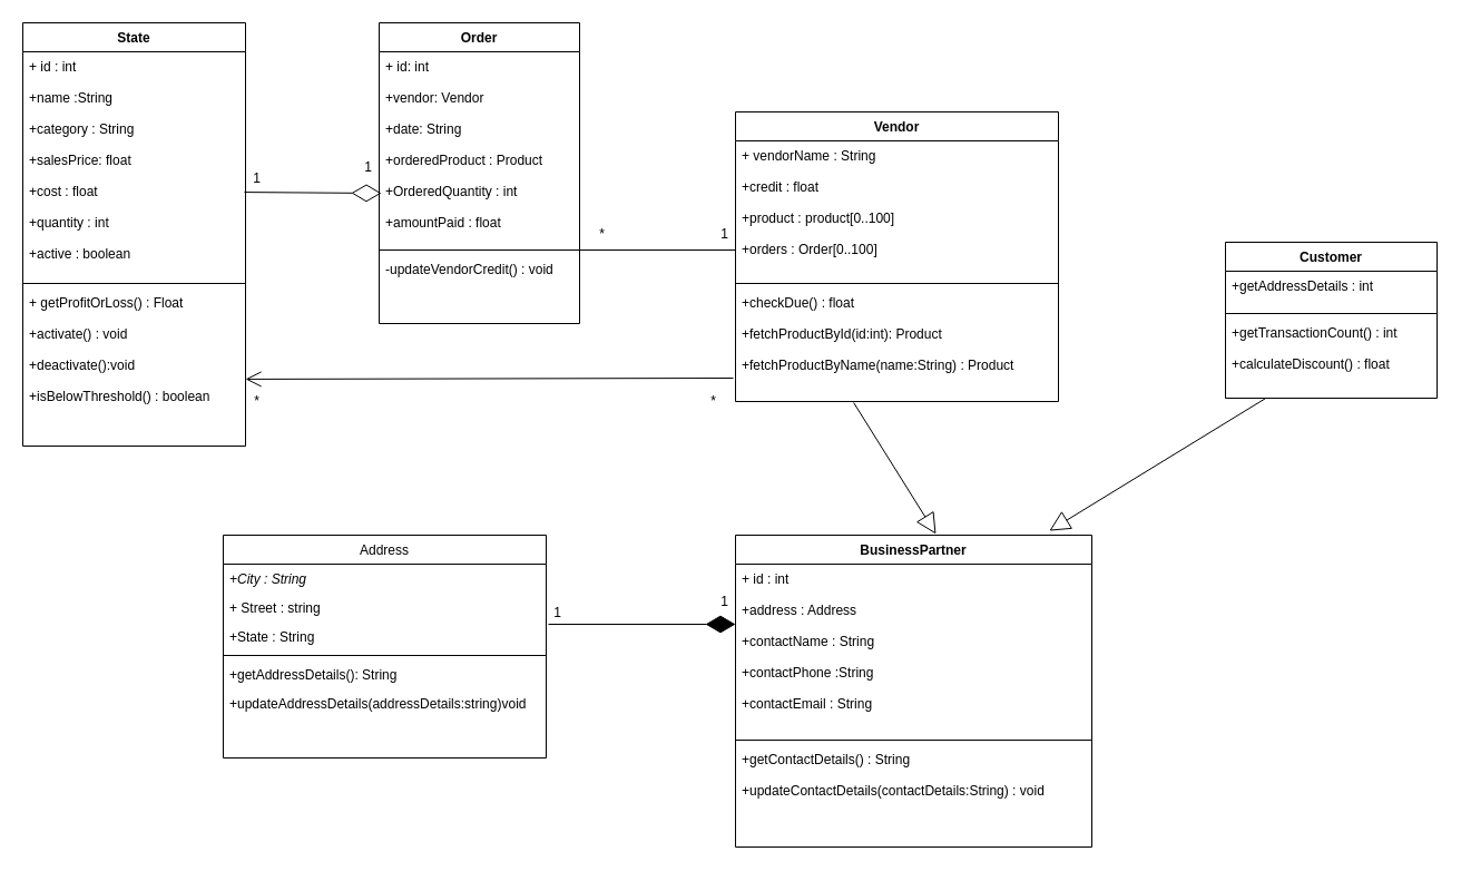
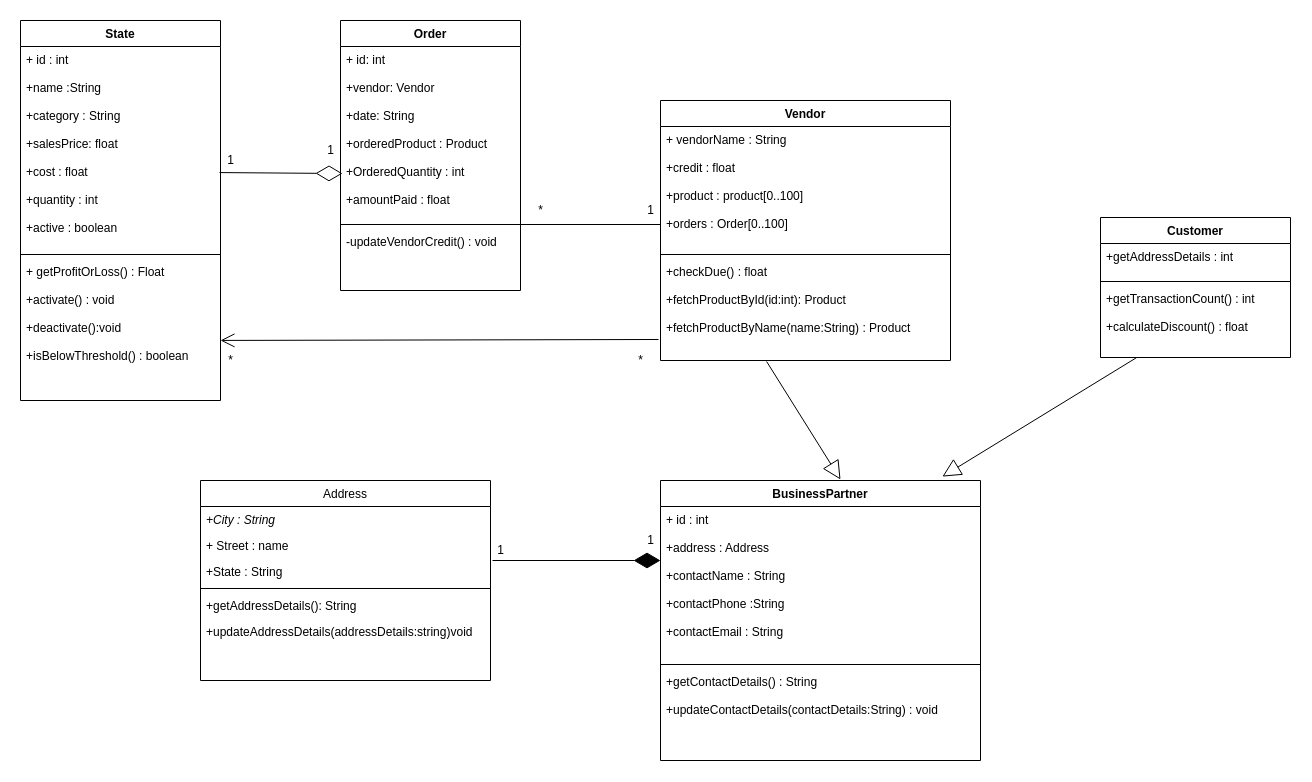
  <mxCell id="0" />
  <mxCell id="1" parent="0" />
  <mxCell id="2" value="Address" style="swimlane;fontStyle=0;align=center;verticalAlign=top;childLayout=stackLayout;horizontal=1;startSize=26;horizontalStack=0;resizeParent=1;resizeLast=0;collapsible=1;marginBottom=0;rounded=0;shadow=0;strokeWidth=1;" parent="1" vertex="1"><mxGeometry x="200" y="480" width="290" height="200" as="geometry"><mxRectangle x="550" y="140" width="160" height="26" as="alternateBounds" /></mxGeometry></mxCell>
  <mxCell id="3" value="+City : String" style="text;align=left;verticalAlign=top;spacingLeft=4;spacingRight=4;overflow=hidden;rotatable=0;points=[[0,0.5],[1,0.5]];portConstraint=eastwest;rounded=0;shadow=0;html=0;fontStyle=2" parent="2" vertex="1"><mxGeometry y="26" width="290" height="26" as="geometry" /></mxCell>
- <mxCell id="4" value="+ Street : string" style="text;align=left;verticalAlign=top;spacingLeft=4;spacingRight=4;overflow=hidden;rotatable=0;points=[[0,0.5],[1,0.5]];portConstraint=eastwest;" parent="2" vertex="1"><mxGeometry y="52" width="290" height="26" as="geometry" /></mxCell>
+ <mxCell id="4" value="+ Street : name" style="text;align=left;verticalAlign=top;spacingLeft=4;spacingRight=4;overflow=hidden;rotatable=0;points=[[0,0.5],[1,0.5]];portConstraint=eastwest;" parent="2" vertex="1"><mxGeometry y="52" width="290" height="26" as="geometry" /></mxCell>
  <mxCell id="5" value="+State : String" style="text;align=left;verticalAlign=top;spacingLeft=4;spacingRight=4;overflow=hidden;rotatable=0;points=[[0,0.5],[1,0.5]];portConstraint=eastwest;rounded=0;shadow=0;html=0;" parent="2" vertex="1"><mxGeometry y="78" width="290" height="26" as="geometry" /></mxCell>
  <mxCell id="6" value="" style="line;html=1;strokeWidth=1;align=left;verticalAlign=middle;spacingTop=-1;spacingLeft=3;spacingRight=3;rotatable=0;labelPosition=right;points=[];portConstraint=eastwest;" parent="2" vertex="1"><mxGeometry y="104" width="290" height="8" as="geometry" /></mxCell>
  <mxCell id="7" value="+getAddressDetails(): String" style="text;align=left;verticalAlign=top;spacingLeft=4;spacingRight=4;overflow=hidden;rotatable=0;points=[[0,0.5],[1,0.5]];portConstraint=eastwest;" parent="2" vertex="1"><mxGeometry y="112" width="290" height="26" as="geometry" /></mxCell>
  <mxCell id="8" value="+updateAddressDetails(addressDetails:string)void&#10;" style="text;align=left;verticalAlign=top;spacingLeft=4;spacingRight=4;overflow=hidden;rotatable=0;points=[[0,0.5],[1,0.5]];portConstraint=eastwest;" parent="2" vertex="1"><mxGeometry y="138" width="290" height="26" as="geometry" /></mxCell>
  <mxCell id="9" value="Vendor" style="swimlane;fontStyle=1;align=center;verticalAlign=top;childLayout=stackLayout;horizontal=1;startSize=26;horizontalStack=0;resizeParent=1;resizeParentMax=0;resizeLast=0;collapsible=1;marginBottom=0;fontColor=none;" vertex="1" parent="1"><mxGeometry x="660" y="100" width="290" height="260" as="geometry" /></mxCell>
  <mxCell id="10" value="+ vendorName : String&#10;&#10;+credit : float&#10;&#10;+product : product[0..100]&#10;&#10;+orders : Order[0..100]&#10;&#10;" style="text;strokeColor=none;fillColor=none;align=left;verticalAlign=top;spacingLeft=4;spacingRight=4;overflow=hidden;rotatable=0;points=[[0,0.5],[1,0.5]];portConstraint=eastwest;" vertex="1" parent="9"><mxGeometry y="26" width="290" height="124" as="geometry" /></mxCell>
  <mxCell id="11" value="" style="line;strokeWidth=1;fillColor=none;align=left;verticalAlign=middle;spacingTop=-1;spacingLeft=3;spacingRight=3;rotatable=0;labelPosition=right;points=[];portConstraint=eastwest;" vertex="1" parent="9"><mxGeometry y="150" width="290" height="8" as="geometry" /></mxCell>
  <mxCell id="12" value="+checkDue() : float&#10;&#10;+fetchProductById(id:int): Product&#10;&#10;+fetchProductByName(name:String) : Product" style="text;strokeColor=none;fillColor=none;align=left;verticalAlign=top;spacingLeft=4;spacingRight=4;overflow=hidden;rotatable=0;points=[[0,0.5],[1,0.5]];portConstraint=eastwest;" vertex="1" parent="9"><mxGeometry y="158" width="290" height="102" as="geometry" /></mxCell>
  <mxCell id="13" value="Order" style="swimlane;fontStyle=1;align=center;verticalAlign=top;childLayout=stackLayout;horizontal=1;startSize=26;horizontalStack=0;resizeParent=1;resizeParentMax=0;resizeLast=0;collapsible=1;marginBottom=0;fontColor=none;" vertex="1" parent="1"><mxGeometry x="340" y="20" width="180" height="270" as="geometry" /></mxCell>
  <mxCell id="14" value="+ id: int&#10;&#10;+vendor: Vendor&#10;&#10;+date: String&#10;&#10;+orderedProduct : Product&#10;&#10;+OrderedQuantity : int&#10;&#10;+amountPaid : float&#10;&#10;&#10;" style="text;strokeColor=none;fillColor=none;align=left;verticalAlign=top;spacingLeft=4;spacingRight=4;overflow=hidden;rotatable=0;points=[[0,0.5],[1,0.5]];portConstraint=eastwest;" vertex="1" parent="13"><mxGeometry y="26" width="180" height="174" as="geometry" /></mxCell>
  <mxCell id="15" value="" style="line;strokeWidth=1;fillColor=none;align=left;verticalAlign=middle;spacingTop=-1;spacingLeft=3;spacingRight=3;rotatable=0;labelPosition=right;points=[];portConstraint=eastwest;" vertex="1" parent="13"><mxGeometry y="200" width="180" height="8" as="geometry" /></mxCell>
  <mxCell id="16" value="-updateVendorCredit() : void" style="text;strokeColor=none;fillColor=none;align=left;verticalAlign=top;spacingLeft=4;spacingRight=4;overflow=hidden;rotatable=0;points=[[0,0.5],[1,0.5]];portConstraint=eastwest;" vertex="1" parent="13"><mxGeometry y="208" width="180" height="62" as="geometry" /></mxCell>
  <mxCell id="17" value="State" style="swimlane;fontStyle=1;align=center;verticalAlign=top;childLayout=stackLayout;horizontal=1;startSize=26;horizontalStack=0;resizeParent=1;resizeParentMax=0;resizeLast=0;collapsible=1;marginBottom=0;fontColor=none;" vertex="1" parent="1"><mxGeometry x="20" y="20" width="200" height="380" as="geometry" /></mxCell>
  <mxCell id="18" value="+ id : int&#10;&#10;+name :String&#10;&#10;+category : String&#10;&#10;+salesPrice: float&#10;&#10;+cost : float&#10;&#10;+quantity : int&#10;&#10;+active : boolean&#10;&#10;&#10;" style="text;strokeColor=none;fillColor=none;align=left;verticalAlign=top;spacingLeft=4;spacingRight=4;overflow=hidden;rotatable=0;points=[[0,0.5],[1,0.5]];portConstraint=eastwest;" vertex="1" parent="17"><mxGeometry y="26" width="200" height="204" as="geometry" /></mxCell>
  <mxCell id="19" value="" style="line;strokeWidth=1;fillColor=none;align=left;verticalAlign=middle;spacingTop=-1;spacingLeft=3;spacingRight=3;rotatable=0;labelPosition=right;points=[];portConstraint=eastwest;" vertex="1" parent="17"><mxGeometry y="230" width="200" height="8" as="geometry" /></mxCell>
  <mxCell id="20" value="+ getProfitOrLoss() : Float&#10;&#10;+activate() : void&#10;&#10;+deactivate():void&#10;&#10;+isBelowThreshold() : boolean&#10;" style="text;strokeColor=none;fillColor=none;align=left;verticalAlign=top;spacingLeft=4;spacingRight=4;overflow=hidden;rotatable=0;points=[[0,0.5],[1,0.5]];portConstraint=eastwest;" vertex="1" parent="17"><mxGeometry y="238" width="200" height="142" as="geometry" /></mxCell>
  <mxCell id="21" value="BusinessPartner" style="swimlane;fontStyle=1;align=center;verticalAlign=top;childLayout=stackLayout;horizontal=1;startSize=26;horizontalStack=0;resizeParent=1;resizeParentMax=0;resizeLast=0;collapsible=1;marginBottom=0;fontColor=none;" vertex="1" parent="1"><mxGeometry x="660" y="480" width="320" height="280" as="geometry" /></mxCell>
  <mxCell id="22" value="+ id : int&#10;&#10;+address : Address&#10;&#10;+contactName : String&#10;&#10;+contactPhone :String&#10;&#10;+contactEmail : String&#10;&#10;&#10;&#10;&#10;" style="text;strokeColor=none;fillColor=none;align=left;verticalAlign=top;spacingLeft=4;spacingRight=4;overflow=hidden;rotatable=0;points=[[0,0.5],[1,0.5]];portConstraint=eastwest;" vertex="1" parent="21"><mxGeometry y="26" width="320" height="154" as="geometry" /></mxCell>
  <mxCell id="23" value="" style="line;strokeWidth=1;fillColor=none;align=left;verticalAlign=middle;spacingTop=-1;spacingLeft=3;spacingRight=3;rotatable=0;labelPosition=right;points=[];portConstraint=eastwest;" vertex="1" parent="21"><mxGeometry y="180" width="320" height="8" as="geometry" /></mxCell>
  <mxCell id="24" value="+getContactDetails() : String&#10;&#10;+updateContactDetails(contactDetails:String) : void&#10;" style="text;strokeColor=none;fillColor=none;align=left;verticalAlign=top;spacingLeft=4;spacingRight=4;overflow=hidden;rotatable=0;points=[[0,0.5],[1,0.5]];portConstraint=eastwest;" vertex="1" parent="21"><mxGeometry y="188" width="320" height="92" as="geometry" /></mxCell>
  <mxCell id="25" value="" style="endArrow=diamondThin;endFill=1;endSize=24;html=1;fontColor=none;strokeColor=#FFFFFF;" edge="1" parent="1"><mxGeometry width="160" relative="1" as="geometry"><mxPoint x="300" y="310" as="sourcePoint" /><mxPoint x="460" y="310" as="targetPoint" /></mxGeometry></mxCell>
  <mxCell id="26" value="Customer" style="swimlane;fontStyle=1;align=center;verticalAlign=top;childLayout=stackLayout;horizontal=1;startSize=26;horizontalStack=0;resizeParent=1;resizeParentMax=0;resizeLast=0;collapsible=1;marginBottom=0;fontColor=none;" vertex="1" parent="1"><mxGeometry x="1100" y="217" width="190" height="140" as="geometry" /></mxCell>
  <mxCell id="27" value="+getAddressDetails : int&#10;&#10;&#10;" style="text;strokeColor=none;fillColor=none;align=left;verticalAlign=top;spacingLeft=4;spacingRight=4;overflow=hidden;rotatable=0;points=[[0,0.5],[1,0.5]];portConstraint=eastwest;" vertex="1" parent="26"><mxGeometry y="26" width="190" height="34" as="geometry" /></mxCell>
  <mxCell id="28" value="" style="line;strokeWidth=1;fillColor=none;align=left;verticalAlign=middle;spacingTop=-1;spacingLeft=3;spacingRight=3;rotatable=0;labelPosition=right;points=[];portConstraint=eastwest;" vertex="1" parent="26"><mxGeometry y="60" width="190" height="8" as="geometry" /></mxCell>
  <mxCell id="29" value="+getTransactionCount() : int&#10;&#10;+calculateDiscount() : float&#10;" style="text;strokeColor=none;fillColor=none;align=left;verticalAlign=top;spacingLeft=4;spacingRight=4;overflow=hidden;rotatable=0;points=[[0,0.5],[1,0.5]];portConstraint=eastwest;" vertex="1" parent="26"><mxGeometry y="68" width="190" height="72" as="geometry" /></mxCell>
  <mxCell id="30" value="" style="endArrow=diamondThin;endFill=1;endSize=24;html=1;fontColor=none;strokeColor=#000000;exitX=1.007;exitY=0.077;exitDx=0;exitDy=0;exitPerimeter=0;" edge="1" parent="1" source="5"><mxGeometry width="160" relative="1" as="geometry"><mxPoint x="500" y="560" as="sourcePoint" /><mxPoint x="660" y="560" as="targetPoint" /></mxGeometry></mxCell>
  <mxCell id="31" value="1" style="text;html=1;align=center;verticalAlign=middle;resizable=0;points=[];autosize=1;strokeColor=none;fontColor=none;" vertex="1" parent="1"><mxGeometry x="490" y="540" width="20" height="20" as="geometry" /></mxCell>
  <mxCell id="32" value="1" style="text;html=1;align=center;verticalAlign=middle;resizable=0;points=[];autosize=1;strokeColor=none;fontColor=none;" vertex="1" parent="1"><mxGeometry x="640" y="530" width="20" height="20" as="geometry" /></mxCell>
  <mxCell id="33" value="" style="endArrow=block;endSize=16;endFill=0;html=1;fontColor=none;strokeColor=#000000;exitX=0.366;exitY=1.01;exitDx=0;exitDy=0;exitPerimeter=0;" edge="1" parent="1" source="12"><mxGeometry width="160" relative="1" as="geometry"><mxPoint x="770" y="370" as="sourcePoint" /><mxPoint x="840" y="479" as="targetPoint" /></mxGeometry></mxCell>
  <mxCell id="34" value="" style="endArrow=block;endSize=16;endFill=0;html=1;fontColor=none;strokeColor=#000000;entryX=0.881;entryY=-0.014;entryDx=0;entryDy=0;entryPerimeter=0;" edge="1" parent="1" source="29" target="21"><mxGeometry width="160" relative="1" as="geometry"><mxPoint x="790" y="470" as="sourcePoint" /><mxPoint x="950" y="470" as="targetPoint" /></mxGeometry></mxCell>
  <mxCell id="35" value="" style="endArrow=diamondThin;endFill=0;endSize=24;html=1;fontColor=none;strokeColor=#000000;entryX=0.011;entryY=0.73;entryDx=0;entryDy=0;entryPerimeter=0;exitX=0.995;exitY=0.618;exitDx=0;exitDy=0;exitPerimeter=0;" edge="1" parent="1" source="18" target="14"><mxGeometry width="160" relative="1" as="geometry"><mxPoint x="380" y="220" as="sourcePoint" /><mxPoint x="540" y="220" as="targetPoint" /></mxGeometry></mxCell>
  <mxCell id="36" value="1" style="text;html=1;align=center;verticalAlign=middle;resizable=0;points=[];autosize=1;strokeColor=none;fontColor=none;" vertex="1" parent="1"><mxGeometry x="320" y="140" width="20" height="20" as="geometry" /></mxCell>
  <mxCell id="37" value="1" style="text;html=1;align=center;verticalAlign=middle;resizable=0;points=[];autosize=1;strokeColor=none;fontColor=none;" vertex="1" parent="1"><mxGeometry x="220" y="150" width="20" height="20" as="geometry" /></mxCell>
  <mxCell id="38" value="" style="line;strokeWidth=1;fillColor=none;align=left;verticalAlign=middle;spacingTop=-1;spacingLeft=3;spacingRight=3;rotatable=0;labelPosition=right;points=[];portConstraint=eastwest;fontColor=none;" vertex="1" parent="1"><mxGeometry x="520" y="220" width="140" height="8" as="geometry" /></mxCell>
  <mxCell id="39" value="*" style="text;html=1;align=center;verticalAlign=middle;resizable=0;points=[];autosize=1;strokeColor=none;fontColor=none;" vertex="1" parent="1"><mxGeometry x="530" y="200" width="20" height="20" as="geometry" /></mxCell>
  <mxCell id="40" value="1" style="text;html=1;align=center;verticalAlign=middle;resizable=0;points=[];autosize=1;strokeColor=none;fontColor=none;" vertex="1" parent="1"><mxGeometry x="640" y="200" width="20" height="20" as="geometry" /></mxCell>
  <mxCell id="41" value="" style="endArrow=open;endFill=1;endSize=12;html=1;fontColor=none;strokeColor=#000000;entryX=1;entryY=0.577;entryDx=0;entryDy=0;entryPerimeter=0;exitX=-0.007;exitY=0.794;exitDx=0;exitDy=0;exitPerimeter=0;" edge="1" parent="1" source="12" target="20"><mxGeometry width="160" relative="1" as="geometry"><mxPoint x="380" y="220" as="sourcePoint" /><mxPoint x="540" y="220" as="targetPoint" /></mxGeometry></mxCell>
  <mxCell id="42" value="*" style="text;html=1;align=center;verticalAlign=middle;resizable=0;points=[];autosize=1;strokeColor=none;fontColor=none;" vertex="1" parent="1"><mxGeometry x="220" y="350" width="20" height="20" as="geometry" /></mxCell>
  <mxCell id="43" value="*" style="text;html=1;align=center;verticalAlign=middle;resizable=0;points=[];autosize=1;strokeColor=none;fontColor=none;" vertex="1" parent="1"><mxGeometry x="630" y="350" width="20" height="20" as="geometry" /></mxCell>
